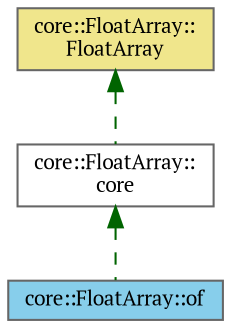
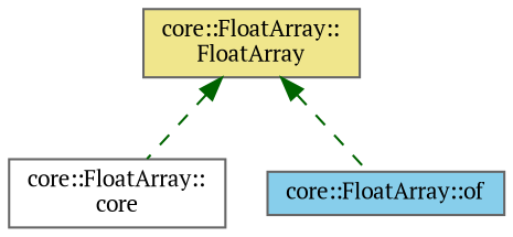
  digraph {
    fontname="PT Serif"
    rankdir=TB
    node [color=grey40 fontname="PT Serif" fontsize=10 shape=box style=filled]
    edge [color=darkgreen dir=back fontname="PT Serif" fontsize=10 labelfontname=Helvetica labelfontsize=10 style=dashed]
    n1 [color=gray40 fillcolor=khaki fontcolor=black height=0.2 label="core::FloatArray::\lFloatArray" width=0.4]
    n2 [fillcolor=white height=0.2 label="core::FloatArray::\lcore" width=0.4]
    n3 [fillcolor=skyblue height=0.2 label="core::FloatArray::of" width=0.4]
    n1 -> n2
-   n2 -> n3
+   n1 -> n3
  }
